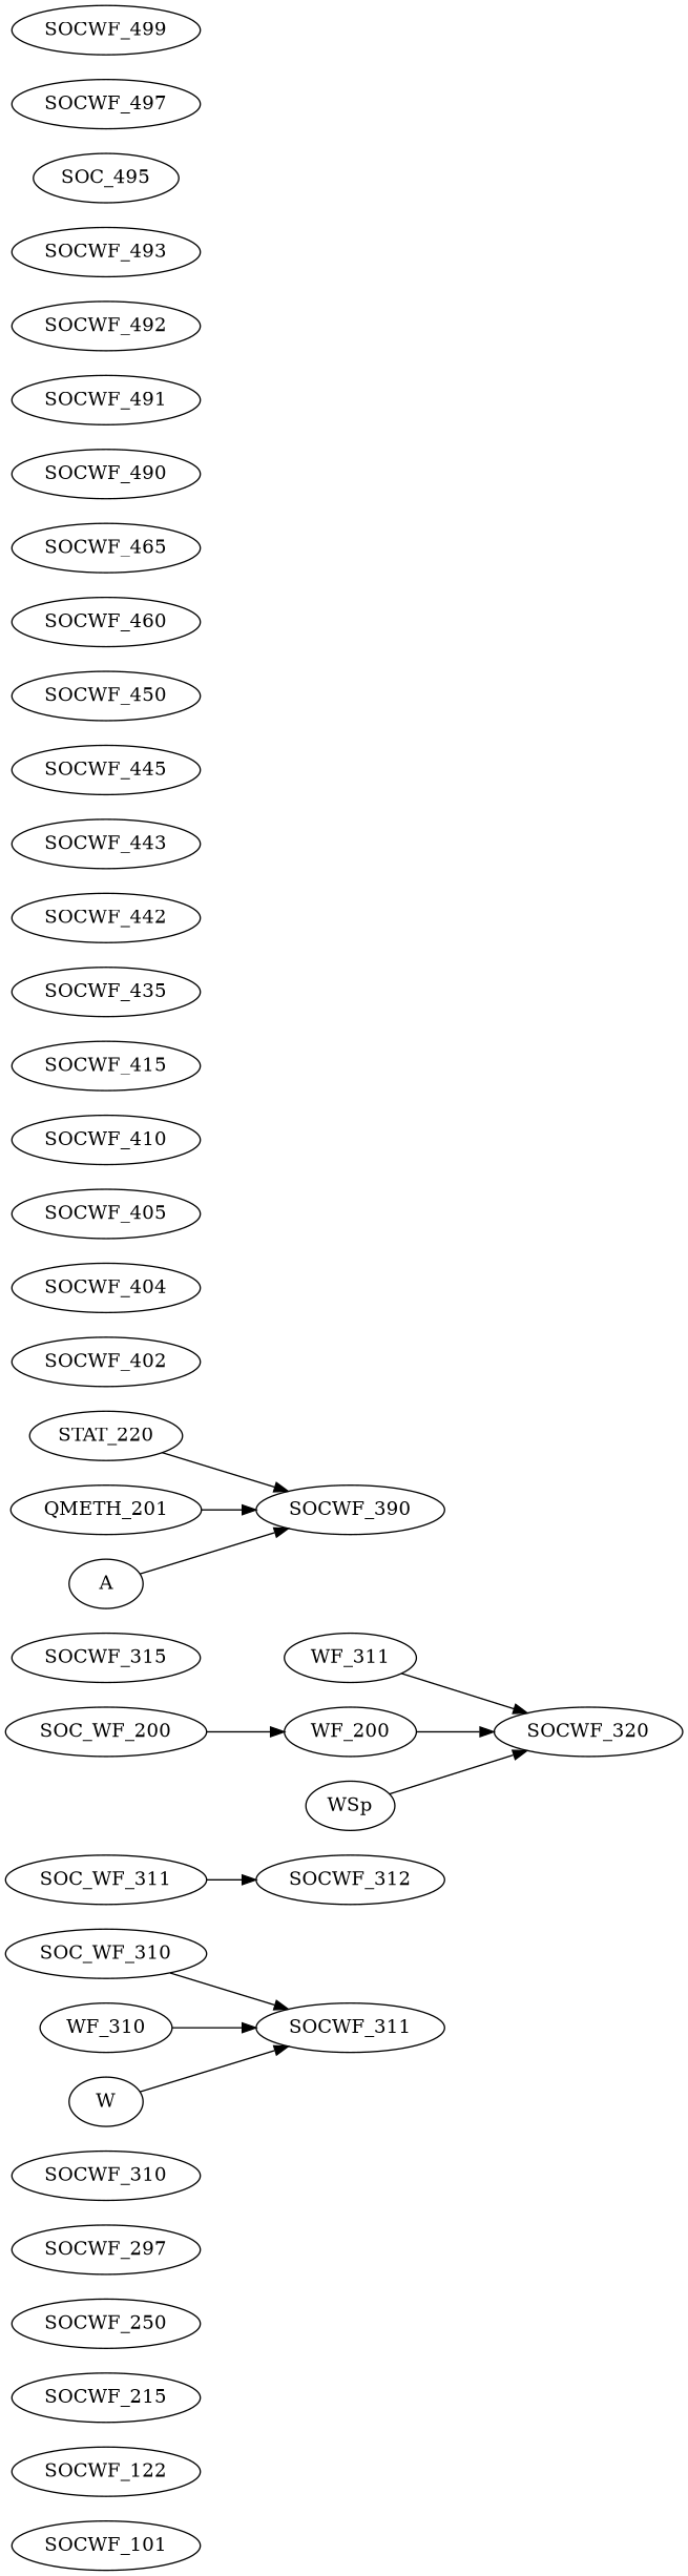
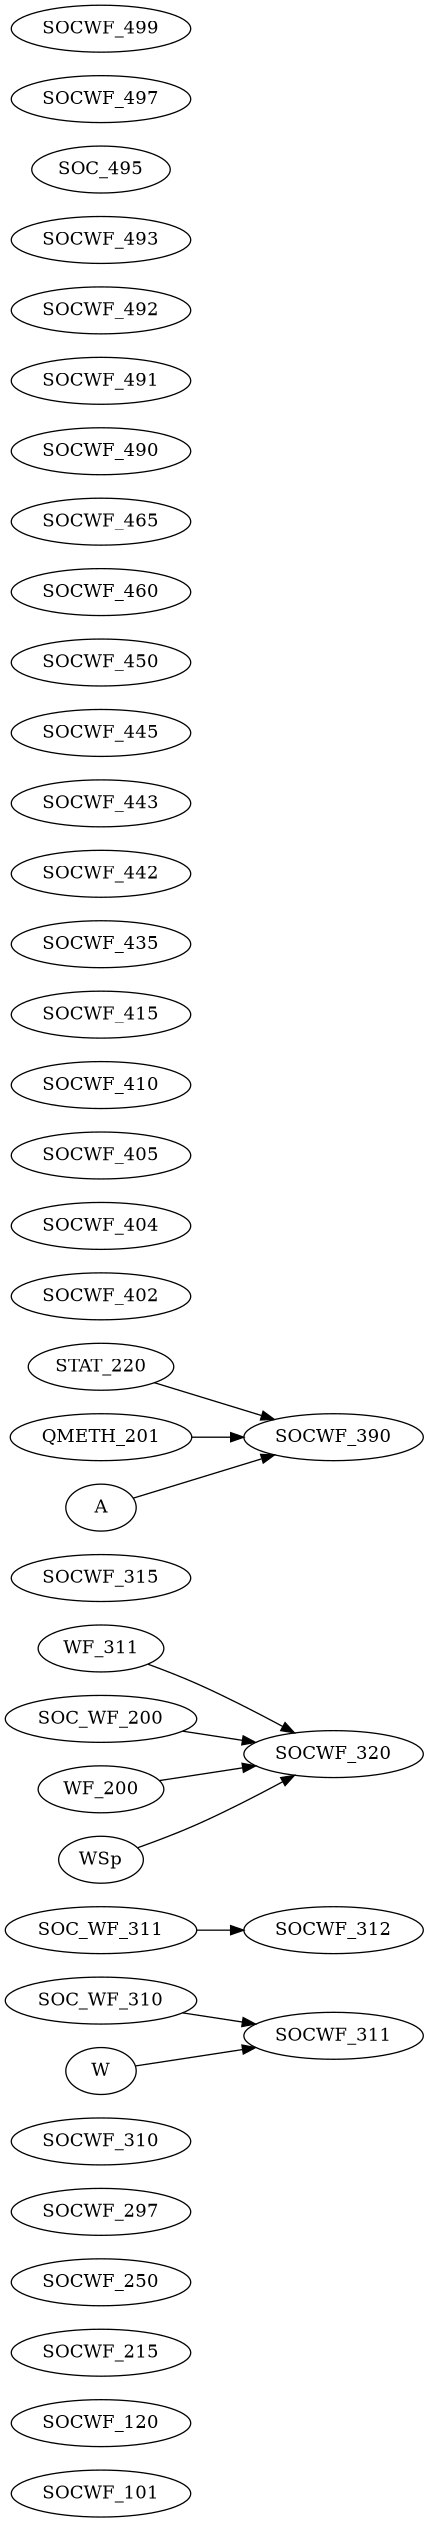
  digraph {
    rankdir=LR
    edge [color=black]
    SOCWF_101
-   SOCWF_120 [label=SOCWF_122]
+   SOCWF_120
    SOCWF_215
    SOCWF_250
    SOCWF_297
    SOCWF_310
    SOC_WF_310
    SOCWF_311
-   WF_310
    W
    SOC_WF_311
    SOCWF_312
    WF_311
    SOCWF_320
    SOCWF_315
    SOC_WF_200
    WF_200
    WSp
    STAT_220
    SOCWF_390
    QMETH_201
    A
    SOCWF_402
    SOCWF_404
    SOCWF_405
    SOCWF_410
    SOCWF_415
    SOCWF_435
    SOCWF_442
    SOCWF_443
    SOCWF_445
    SOCWF_450
    SOCWF_460
    SOCWF_465
    SOCWF_490
    SOCWF_491
    SOCWF_492
    SOCWF_493
    n39 [label=SOC_495]
    SOCWF_497
    SOCWF_499
    SOC_WF_310 -> SOCWF_311
-   WF_310 -> SOCWF_311
    W -> SOCWF_311
    SOC_WF_311 -> SOCWF_312
    WF_311 -> SOCWF_320
-   SOC_WF_200 -> WF_200
+   SOC_WF_200 -> SOCWF_320
    WF_200 -> SOCWF_320
    WSp -> SOCWF_320
    STAT_220 -> SOCWF_390
    QMETH_201 -> SOCWF_390
    A -> SOCWF_390
  }
